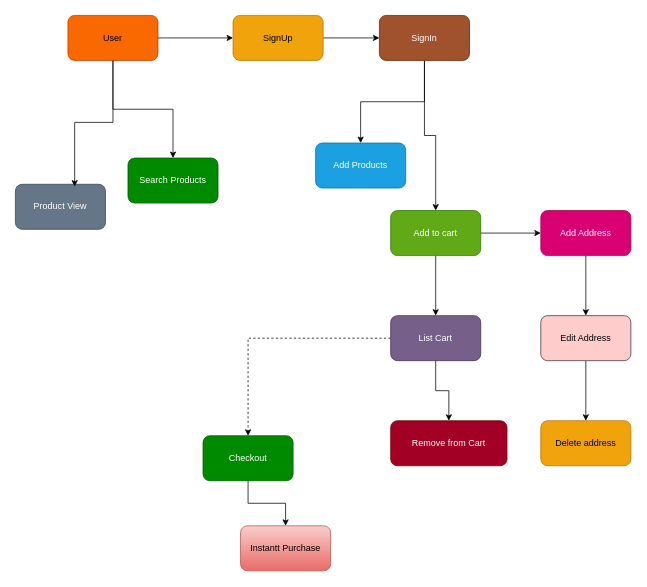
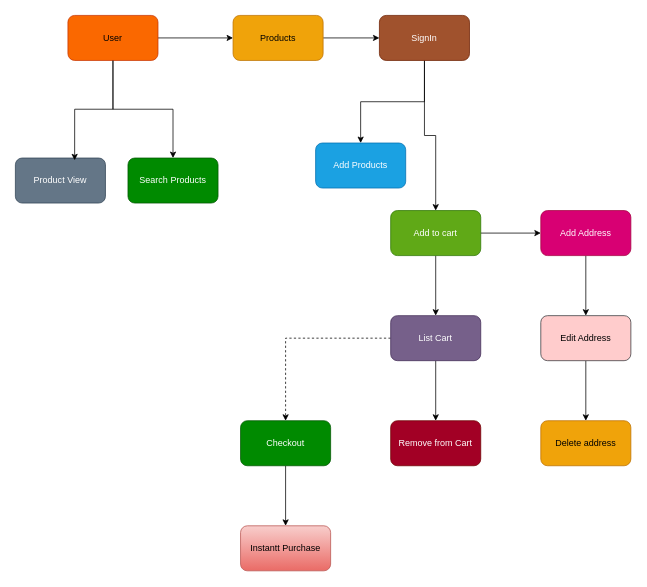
  <mxCell id="0" />
  <mxCell id="1" parent="0" />
  <mxCell id="2" value="" style="edgeStyle=orthogonalEdgeStyle;rounded=0;orthogonalLoop=1;jettySize=auto;html=1;" edge="1" parent="1" source="4" target="6"><mxGeometry relative="1" as="geometry" /></mxCell>
  <mxCell id="3" value="" style="edgeStyle=orthogonalEdgeStyle;rounded=0;orthogonalLoop=1;jettySize=auto;html=1;" edge="1" parent="1" source="4" target="12"><mxGeometry relative="1" as="geometry" /></mxCell>
  <mxCell id="4" value="User" style="rounded=1;whiteSpace=wrap;html=1;fillColor=#fa6800;fontColor=#000000;strokeColor=#C73500;" vertex="1" parent="1"><mxGeometry x="90" y="20" width="120" height="60" as="geometry" /></mxCell>
  <mxCell id="5" value="" style="edgeStyle=orthogonalEdgeStyle;rounded=0;orthogonalLoop=1;jettySize=auto;html=1;" edge="1" parent="1" source="6" target="9"><mxGeometry relative="1" as="geometry" /></mxCell>
- <mxCell id="6" value="SignUp" style="rounded=1;whiteSpace=wrap;html=1;fillColor=#f0a30a;fontColor=#000000;strokeColor=#BD7000;" vertex="1" parent="1"><mxGeometry x="310" y="20" width="120" height="60" as="geometry" /></mxCell>
+ <mxCell id="6" value="Products" style="rounded=1;whiteSpace=wrap;html=1;fillColor=#f0a30a;fontColor=#000000;strokeColor=#BD7000;" vertex="1" parent="1"><mxGeometry x="310" y="20" width="120" height="60" as="geometry" /></mxCell>
  <mxCell id="7" value="" style="edgeStyle=orthogonalEdgeStyle;rounded=0;orthogonalLoop=1;jettySize=auto;html=1;" edge="1" parent="1" source="9" target="15"><mxGeometry relative="1" as="geometry" /></mxCell>
  <mxCell id="8" value="" style="edgeStyle=orthogonalEdgeStyle;rounded=0;orthogonalLoop=1;jettySize=auto;html=1;" edge="1" parent="1" source="9" target="16"><mxGeometry relative="1" as="geometry" /></mxCell>
  <mxCell id="9" value="SignIn" style="rounded=1;whiteSpace=wrap;html=1;fillColor=#a0522d;fontColor=#ffffff;strokeColor=#6D1F00;" vertex="1" parent="1"><mxGeometry x="505" y="20" width="120" height="60" as="geometry" /></mxCell>
- <mxCell id="10" value="Product View" style="whiteSpace=wrap;html=1;fillColor=#647687;strokeColor=#314354;fontColor=#ffffff;rounded=1;" vertex="1" parent="1"><mxGeometry x="20" y="245" width="120" height="60" as="geometry" /></mxCell>
+ <mxCell id="10" value="Product View" style="whiteSpace=wrap;html=1;fillColor=#647687;strokeColor=#314354;fontColor=#ffffff;rounded=1;" vertex="1" parent="1"><mxGeometry x="20" y="210" width="120" height="60" as="geometry" /></mxCell>
  <mxCell id="11" style="edgeStyle=orthogonalEdgeStyle;rounded=0;orthogonalLoop=1;jettySize=auto;html=1;entryX=0.658;entryY=0.05;entryDx=0;entryDy=0;entryPerimeter=0;" edge="1" parent="1" source="4" target="10"><mxGeometry relative="1" as="geometry" /></mxCell>
  <mxCell id="12" value="Search Products" style="whiteSpace=wrap;html=1;fillColor=#008a00;strokeColor=#005700;fontColor=#ffffff;rounded=1;" vertex="1" parent="1"><mxGeometry x="170" y="210" width="120" height="60" as="geometry" /></mxCell>
  <mxCell id="13" value="" style="edgeStyle=orthogonalEdgeStyle;rounded=0;orthogonalLoop=1;jettySize=auto;html=1;" edge="1" parent="1" source="15" target="18"><mxGeometry relative="1" as="geometry" /></mxCell>
  <mxCell id="14" value="" style="edgeStyle=orthogonalEdgeStyle;rounded=0;orthogonalLoop=1;jettySize=auto;html=1;" edge="1" parent="1" source="15" target="21"><mxGeometry relative="1" as="geometry" /></mxCell>
  <mxCell id="15" value="Add to cart" style="whiteSpace=wrap;html=1;fillColor=#60a917;strokeColor=#2D7600;fontColor=#ffffff;rounded=1;" vertex="1" parent="1"><mxGeometry x="520" y="280" width="120" height="60" as="geometry" /></mxCell>
  <mxCell id="16" value="Add Products" style="whiteSpace=wrap;html=1;fillColor=#1ba1e2;strokeColor=#006EAF;fontColor=#ffffff;rounded=1;" vertex="1" parent="1"><mxGeometry x="420" y="190" width="120" height="60" as="geometry" /></mxCell>
  <mxCell id="17" value="" style="edgeStyle=orthogonalEdgeStyle;rounded=0;orthogonalLoop=1;jettySize=auto;html=1;" edge="1" parent="1" source="18" target="24"><mxGeometry relative="1" as="geometry" /></mxCell>
  <mxCell id="18" value="Add Address" style="whiteSpace=wrap;html=1;fillColor=#d80073;strokeColor=#A50040;fontColor=#ffffff;rounded=1;" vertex="1" parent="1"><mxGeometry x="720" y="280" width="120" height="60" as="geometry" /></mxCell>
  <mxCell id="19" value="" style="edgeStyle=orthogonalEdgeStyle;rounded=0;orthogonalLoop=1;jettySize=auto;html=1;" edge="1" parent="1" source="21" target="22"><mxGeometry relative="1" as="geometry" /></mxCell>
  <mxCell id="20" value="" style="edgeStyle=orthogonalEdgeStyle;rounded=0;orthogonalLoop=1;jettySize=auto;html=1;dashed=1;" edge="1" parent="1" source="21" target="26"><mxGeometry relative="1" as="geometry" /></mxCell>
  <mxCell id="21" value="List Cart" style="whiteSpace=wrap;html=1;fillColor=#76608a;strokeColor=#432D57;fontColor=#ffffff;rounded=1;" vertex="1" parent="1"><mxGeometry x="520" y="420" width="120" height="60" as="geometry" /></mxCell>
- <mxCell id="22" value="Remove from Cart" style="whiteSpace=wrap;html=1;fillColor=#a20025;strokeColor=#6F0000;fontColor=#ffffff;rounded=1;" vertex="1" parent="1"><mxGeometry x="520" y="560" width="155" height="60" as="geometry" /></mxCell>
+ <mxCell id="22" value="Remove from Cart" style="whiteSpace=wrap;html=1;fillColor=#a20025;strokeColor=#6F0000;fontColor=#ffffff;rounded=1;" vertex="1" parent="1"><mxGeometry x="520" y="560" width="120" height="60" as="geometry" /></mxCell>
  <mxCell id="23" value="" style="edgeStyle=orthogonalEdgeStyle;rounded=0;orthogonalLoop=1;jettySize=auto;html=1;" edge="1" parent="1" source="24" target="28"><mxGeometry relative="1" as="geometry" /></mxCell>
  <mxCell id="24" value="Edit Address" style="whiteSpace=wrap;html=1;fillColor=#ffcccc;rounded=1;strokeColor=#36393d;" vertex="1" parent="1"><mxGeometry x="720" y="420" width="120" height="60" as="geometry" /></mxCell>
  <mxCell id="25" value="" style="edgeStyle=orthogonalEdgeStyle;rounded=0;orthogonalLoop=1;jettySize=auto;html=1;" edge="1" parent="1" source="26" target="27"><mxGeometry relative="1" as="geometry" /></mxCell>
- <mxCell id="26" value="Checkout" style="whiteSpace=wrap;html=1;fillColor=#008a00;strokeColor=#005700;fontColor=#ffffff;rounded=1;" vertex="1" parent="1"><mxGeometry x="270" y="580" width="120" height="60" as="geometry" /></mxCell>
+ <mxCell id="26" value="Checkout" style="whiteSpace=wrap;html=1;fillColor=#008a00;strokeColor=#005700;fontColor=#ffffff;rounded=1;" vertex="1" parent="1"><mxGeometry x="320" y="560" width="120" height="60" as="geometry" /></mxCell>
  <mxCell id="27" value="Instantt Purchase" style="whiteSpace=wrap;html=1;rounded=1;fillColor=#f8cecc;gradientColor=#ea6b66;strokeColor=#b85450;" vertex="1" parent="1"><mxGeometry x="320" y="700" width="120" height="60" as="geometry" /></mxCell>
  <mxCell id="28" value="Delete address" style="whiteSpace=wrap;html=1;fillColor=#f0a30a;strokeColor=#BD7000;rounded=1;fontColor=#000000;" vertex="1" parent="1"><mxGeometry x="720" y="560" width="120" height="60" as="geometry" /></mxCell>
